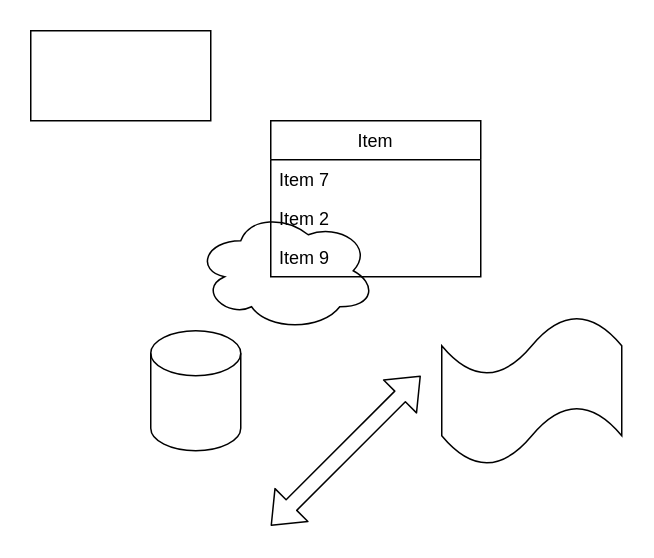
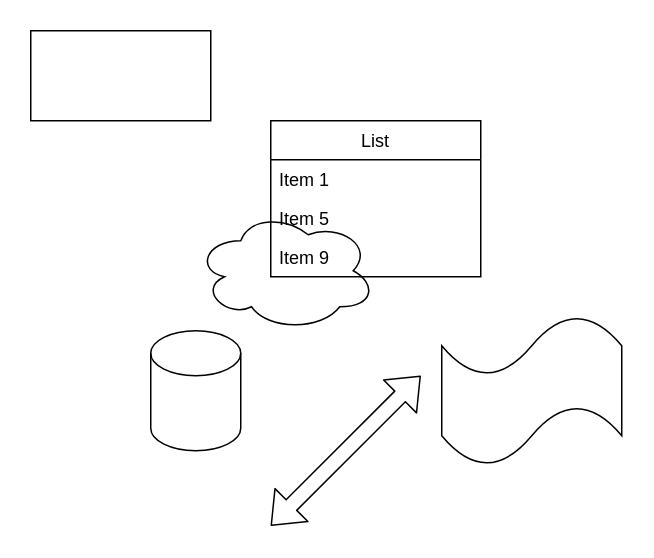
  <mxCell id="0" />
  <mxCell id="1" parent="0" />
  <mxCell id="2" value="" style="rounded=0;whiteSpace=wrap;html=1;" parent="1" vertex="1"><mxGeometry x="20" y="20" width="120" height="60" as="geometry" /></mxCell>
  <mxCell id="3" value="" style="shape=cylinder3;whiteSpace=wrap;html=1;boundedLbl=1;backgroundOutline=1;size=15;" vertex="1" parent="1"><mxGeometry x="100" y="220" width="60" height="80" as="geometry" /></mxCell>
  <mxCell id="4" value="" style="ellipse;shape=cloud;whiteSpace=wrap;html=1;" vertex="1" parent="1"><mxGeometry x="130" y="140" width="120" height="80" as="geometry" /></mxCell>
  <mxCell id="5" value="" style="shape=tape;whiteSpace=wrap;html=1;" vertex="1" parent="1"><mxGeometry x="294" y="210" width="120" height="100" as="geometry" /></mxCell>
  <mxCell id="6" value="" style="shape=flexArrow;endArrow=classic;startArrow=classic;html=1;" edge="1" parent="1"><mxGeometry width="100" height="100" relative="1" as="geometry"><mxPoint x="180" y="350" as="sourcePoint" /><mxPoint x="280" y="250" as="targetPoint" /></mxGeometry></mxCell>
- <mxCell id="7" value="Item" style="swimlane;fontStyle=0;childLayout=stackLayout;horizontal=1;startSize=26;horizontalStack=0;resizeParent=1;resizeParentMax=0;resizeLast=0;collapsible=1;marginBottom=0;" vertex="1" parent="1"><mxGeometry x="180" y="80" width="140" height="104" as="geometry" /></mxCell>
- <mxCell id="8" value="Item 7" style="text;strokeColor=none;fillColor=none;align=left;verticalAlign=top;spacingLeft=4;spacingRight=4;overflow=hidden;rotatable=0;points=[[0,0.5],[1,0.5]];portConstraint=eastwest;" vertex="1" parent="7"><mxGeometry y="26" width="140" height="26" as="geometry" /></mxCell>
- <mxCell id="9" value="Item 2" style="text;strokeColor=none;fillColor=none;align=left;verticalAlign=top;spacingLeft=4;spacingRight=4;overflow=hidden;rotatable=0;points=[[0,0.5],[1,0.5]];portConstraint=eastwest;" vertex="1" parent="7"><mxGeometry y="52" width="140" height="26" as="geometry" /></mxCell>
+ <mxCell id="7" value="List" style="swimlane;fontStyle=0;childLayout=stackLayout;horizontal=1;startSize=26;horizontalStack=0;resizeParent=1;resizeParentMax=0;resizeLast=0;collapsible=1;marginBottom=0;" vertex="1" parent="1"><mxGeometry x="180" y="80" width="140" height="104" as="geometry" /></mxCell>
+ <mxCell id="8" value="Item 1" style="text;strokeColor=none;fillColor=none;align=left;verticalAlign=top;spacingLeft=4;spacingRight=4;overflow=hidden;rotatable=0;points=[[0,0.5],[1,0.5]];portConstraint=eastwest;" vertex="1" parent="7"><mxGeometry y="26" width="140" height="26" as="geometry" /></mxCell>
+ <mxCell id="9" value="Item 5" style="text;strokeColor=none;fillColor=none;align=left;verticalAlign=top;spacingLeft=4;spacingRight=4;overflow=hidden;rotatable=0;points=[[0,0.5],[1,0.5]];portConstraint=eastwest;" vertex="1" parent="7"><mxGeometry y="52" width="140" height="26" as="geometry" /></mxCell>
  <mxCell id="10" value="Item 9" style="text;strokeColor=none;fillColor=none;align=left;verticalAlign=top;spacingLeft=4;spacingRight=4;overflow=hidden;rotatable=0;points=[[0,0.5],[1,0.5]];portConstraint=eastwest;" vertex="1" parent="7"><mxGeometry y="78" width="140" height="26" as="geometry" /></mxCell>
